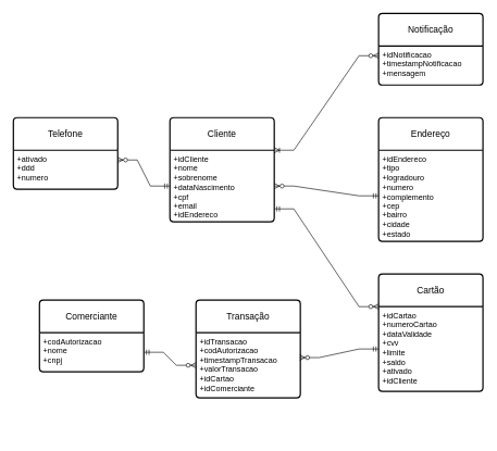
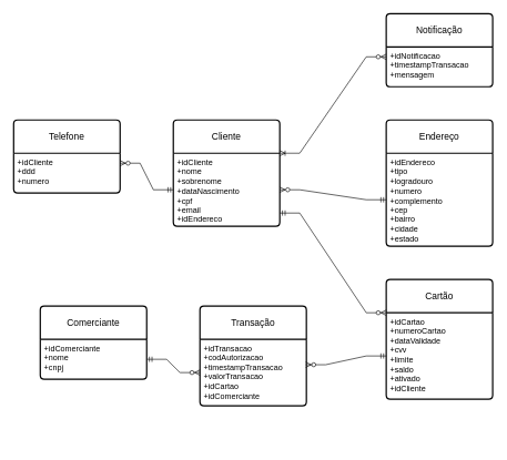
  <mxCell id="0" />
  <mxCell id="1" parent="0" />
  <mxCell id="2" value="Cliente" style="swimlane;childLayout=stackLayout;horizontal=1;startSize=50;horizontalStack=0;rounded=1;fontSize=14;fontStyle=0;strokeWidth=2;resizeParent=0;resizeLast=1;shadow=0;dashed=0;align=center;arcSize=4;whiteSpace=wrap;html=1;" vertex="1" parent="1"><mxGeometry x="260" y="180" width="160" height="160" as="geometry" /></mxCell>
  <mxCell id="3" value="+idCliente&lt;br&gt;+nome&lt;br&gt;+sobrenome&lt;div&gt;+dataNascimento&lt;/div&gt;&lt;div&gt;+cpf&lt;/div&gt;&lt;div&gt;+email&lt;/div&gt;&lt;div&gt;+idEndereco&lt;/div&gt;" style="align=left;strokeColor=none;fillColor=none;spacingLeft=4;fontSize=12;verticalAlign=top;resizable=0;rotatable=0;part=1;html=1;" vertex="1" parent="2"><mxGeometry y="50" width="160" height="110" as="geometry" /></mxCell>
  <mxCell id="4" value="Comerciante" style="swimlane;childLayout=stackLayout;horizontal=1;startSize=50;horizontalStack=0;rounded=1;fontSize=14;fontStyle=0;strokeWidth=2;resizeParent=0;resizeLast=1;shadow=0;dashed=0;align=center;arcSize=4;whiteSpace=wrap;html=1;" vertex="1" parent="1"><mxGeometry x="60" y="460" width="160" height="110" as="geometry" /></mxCell>
- <mxCell id="5" value="+codAutorizacao&lt;br&gt;+nome&lt;br&gt;+cnpj" style="align=left;strokeColor=none;fillColor=none;spacingLeft=4;fontSize=12;verticalAlign=top;resizable=0;rotatable=0;part=1;html=1;" vertex="1" parent="4"><mxGeometry y="50" width="160" height="60" as="geometry" /></mxCell>
+ <mxCell id="5" value="+idComerciante&lt;br&gt;+nome&lt;br&gt;+cnpj" style="align=left;strokeColor=none;fillColor=none;spacingLeft=4;fontSize=12;verticalAlign=top;resizable=0;rotatable=0;part=1;html=1;" vertex="1" parent="4"><mxGeometry y="50" width="160" height="60" as="geometry" /></mxCell>
  <mxCell id="6" value="Cartão" style="swimlane;childLayout=stackLayout;horizontal=1;startSize=50;horizontalStack=0;rounded=1;fontSize=14;fontStyle=0;strokeWidth=2;resizeParent=0;resizeLast=1;shadow=0;dashed=0;align=center;arcSize=4;whiteSpace=wrap;html=1;" vertex="1" parent="1"><mxGeometry x="580" y="420" width="160" height="180" as="geometry" /></mxCell>
  <mxCell id="7" value="+idCartao&lt;br&gt;+numeroCartao&lt;br&gt;+dataValidade&lt;div&gt;+cvv&lt;/div&gt;&lt;div&gt;+limite&lt;/div&gt;&lt;div&gt;+saldo&lt;/div&gt;&lt;div&gt;+ativado&lt;/div&gt;&lt;div&gt;+idCliente&lt;/div&gt;" style="align=left;strokeColor=none;fillColor=none;spacingLeft=4;fontSize=12;verticalAlign=top;resizable=0;rotatable=0;part=1;html=1;" vertex="1" parent="6"><mxGeometry y="50" width="160" height="130" as="geometry" /></mxCell>
  <mxCell id="8" value="Transação" style="swimlane;childLayout=stackLayout;horizontal=1;startSize=50;horizontalStack=0;rounded=1;fontSize=14;fontStyle=0;strokeWidth=2;resizeParent=0;resizeLast=1;shadow=0;dashed=0;align=center;arcSize=4;whiteSpace=wrap;html=1;" vertex="1" parent="1"><mxGeometry x="300" y="460" width="160" height="150" as="geometry" /></mxCell>
  <mxCell id="9" value="+idTransacao&lt;br&gt;+codAutorizacao&lt;br&gt;+timestampTransacao&lt;div&gt;+valorTransacao&lt;/div&gt;&lt;div&gt;+idCartao&lt;/div&gt;&lt;div&gt;+idComerciante&lt;/div&gt;" style="align=left;strokeColor=none;fillColor=none;spacingLeft=4;fontSize=12;verticalAlign=top;resizable=0;rotatable=0;part=1;html=1;" vertex="1" parent="8"><mxGeometry y="50" width="160" height="100" as="geometry" /></mxCell>
  <mxCell id="10" value="Endereço" style="swimlane;childLayout=stackLayout;horizontal=1;startSize=50;horizontalStack=0;rounded=1;fontSize=14;fontStyle=0;strokeWidth=2;resizeParent=0;resizeLast=1;shadow=0;dashed=0;align=center;arcSize=4;whiteSpace=wrap;html=1;" vertex="1" parent="1"><mxGeometry x="580" y="180" width="160" height="190" as="geometry" /></mxCell>
  <mxCell id="11" value="+idEndereco&lt;br&gt;+tipo&lt;br&gt;+logradouro&lt;div&gt;+numero&lt;/div&gt;&lt;div&gt;+complemento&lt;/div&gt;&lt;div&gt;+cep&lt;/div&gt;&lt;div&gt;+bairro&lt;/div&gt;&lt;div&gt;+cidade&lt;/div&gt;&lt;div&gt;+estado&lt;/div&gt;" style="align=left;strokeColor=none;fillColor=none;spacingLeft=4;fontSize=12;verticalAlign=top;resizable=0;rotatable=0;part=1;html=1;" vertex="1" parent="10"><mxGeometry y="50" width="160" height="140" as="geometry" /></mxCell>
  <mxCell id="12" value="Telefone" style="swimlane;childLayout=stackLayout;horizontal=1;startSize=50;horizontalStack=0;rounded=1;fontSize=14;fontStyle=0;strokeWidth=2;resizeParent=0;resizeLast=1;shadow=0;dashed=0;align=center;arcSize=4;whiteSpace=wrap;html=1;" vertex="1" parent="1"><mxGeometry x="20" y="180" width="160" height="110" as="geometry" /></mxCell>
- <mxCell id="13" value="+ativado&lt;br&gt;+ddd&lt;br&gt;+numero" style="align=left;strokeColor=none;fillColor=none;spacingLeft=4;fontSize=12;verticalAlign=top;resizable=0;rotatable=0;part=1;html=1;" vertex="1" parent="12"><mxGeometry y="50" width="160" height="60" as="geometry" /></mxCell>
+ <mxCell id="13" value="+idCliente&lt;br&gt;+ddd&lt;br&gt;+numero" style="align=left;strokeColor=none;fillColor=none;spacingLeft=4;fontSize=12;verticalAlign=top;resizable=0;rotatable=0;part=1;html=1;" vertex="1" parent="12"><mxGeometry y="50" width="160" height="60" as="geometry" /></mxCell>
  <mxCell id="14" value="Notificação" style="swimlane;childLayout=stackLayout;horizontal=1;startSize=50;horizontalStack=0;rounded=1;fontSize=14;fontStyle=0;strokeWidth=2;resizeParent=0;resizeLast=1;shadow=0;dashed=0;align=center;arcSize=4;whiteSpace=wrap;html=1;" vertex="1" parent="1"><mxGeometry x="580" width="160" height="110" as="geometry" y="20" /></mxCell>
- <mxCell id="15" value="+idNotificacao&lt;br&gt;+timestampNotificacao&lt;br&gt;&lt;div&gt;+mensagem&lt;/div&gt;" style="align=left;strokeColor=none;fillColor=none;spacingLeft=4;fontSize=12;verticalAlign=top;resizable=0;rotatable=0;part=1;html=1;" vertex="1" parent="14"><mxGeometry y="50" width="160" height="60" as="geometry" /></mxCell>
+ <mxCell id="15" value="+idNotificacao&lt;br&gt;+timestampTransacao&lt;br&gt;&lt;div&gt;+mensagem&lt;/div&gt;" style="align=left;strokeColor=none;fillColor=none;spacingLeft=4;fontSize=12;verticalAlign=top;resizable=0;rotatable=0;part=1;html=1;" vertex="1" parent="14"><mxGeometry y="50" width="160" height="60" as="geometry" /></mxCell>
  <mxCell id="16" value="" style="edgeStyle=entityRelationEdgeStyle;fontSize=12;html=1;endArrow=ERzeroToMany;startArrow=ERmandOne;rounded=0;exitX=1;exitY=0.75;exitDx=0;exitDy=0;entryX=0;entryY=0;entryDx=0;entryDy=0;" edge="1" parent="1" target="7"><mxGeometry width="100" height="100" relative="1" as="geometry"><mxPoint x="420" y="320" as="sourcePoint" /><mxPoint x="580" y="500" as="targetPoint" /><Array as="points"><mxPoint x="470" y="387.5" /><mxPoint x="450" y="397.5" /><mxPoint x="440" y="367.5" /><mxPoint x="560" y="367.5" /></Array></mxGeometry></mxCell>
  <mxCell id="17" value="" style="edgeStyle=entityRelationEdgeStyle;fontSize=12;html=1;endArrow=ERzeroToMany;startArrow=ERmandOne;rounded=0;entryX=1;entryY=0.5;entryDx=0;entryDy=0;exitX=0;exitY=0.5;exitDx=0;exitDy=0;" edge="1" parent="1" source="11" target="3"><mxGeometry width="100" height="100" relative="1" as="geometry"><mxPoint x="480" y="520" as="sourcePoint" /><mxPoint x="580" y="420" as="targetPoint" /></mxGeometry></mxCell>
  <mxCell id="18" value="" style="edgeStyle=entityRelationEdgeStyle;fontSize=12;html=1;endArrow=ERzeroToMany;startArrow=ERmandOne;rounded=0;entryX=1;entryY=0.25;entryDx=0;entryDy=0;" edge="1" parent="1" source="3" target="13"><mxGeometry width="100" height="100" relative="1" as="geometry"><mxPoint x="330" y="385" as="sourcePoint" /><mxPoint x="170" y="370" as="targetPoint" /></mxGeometry></mxCell>
  <mxCell id="19" value="" style="edgeStyle=entityRelationEdgeStyle;fontSize=12;html=1;endArrow=ERzeroToMany;startArrow=ERmandOne;rounded=0;exitX=1;exitY=0.5;exitDx=0;exitDy=0;entryX=0;entryY=0.5;entryDx=0;entryDy=0;" edge="1" parent="1" source="5" target="9"><mxGeometry width="100" height="100" relative="1" as="geometry"><mxPoint x="480" y="520" as="sourcePoint" /><mxPoint x="580" y="420" as="targetPoint" /><Array as="points"><mxPoint x="310" y="550" /></Array></mxGeometry></mxCell>
  <mxCell id="20" value="" style="edgeStyle=entityRelationEdgeStyle;fontSize=12;html=1;endArrow=ERzeroToMany;startArrow=ERmandOne;rounded=0;exitX=0;exitY=0.5;exitDx=0;exitDy=0;entryX=0.994;entryY=0.382;entryDx=0;entryDy=0;entryPerimeter=0;" edge="1" parent="1" source="7" target="9"><mxGeometry width="100" height="100" relative="1" as="geometry"><mxPoint x="490" y="660" as="sourcePoint" /><mxPoint x="570" y="680" as="targetPoint" /><Array as="points"><mxPoint x="580" y="670" /><mxPoint x="470" y="550" /></Array></mxGeometry></mxCell>
  <mxCell id="21" value="" style="edgeStyle=entityRelationEdgeStyle;fontSize=12;html=1;endArrow=ERoneToMany;startArrow=ERzeroToMany;rounded=0;entryX=1;entryY=0;entryDx=0;entryDy=0;exitX=0;exitY=0.25;exitDx=0;exitDy=0;" edge="1" parent="1" source="15" target="3"><mxGeometry width="100" height="100" relative="1" as="geometry"><mxPoint x="350" y="70" as="sourcePoint" /><mxPoint x="170" y="130" as="targetPoint" /></mxGeometry></mxCell>
